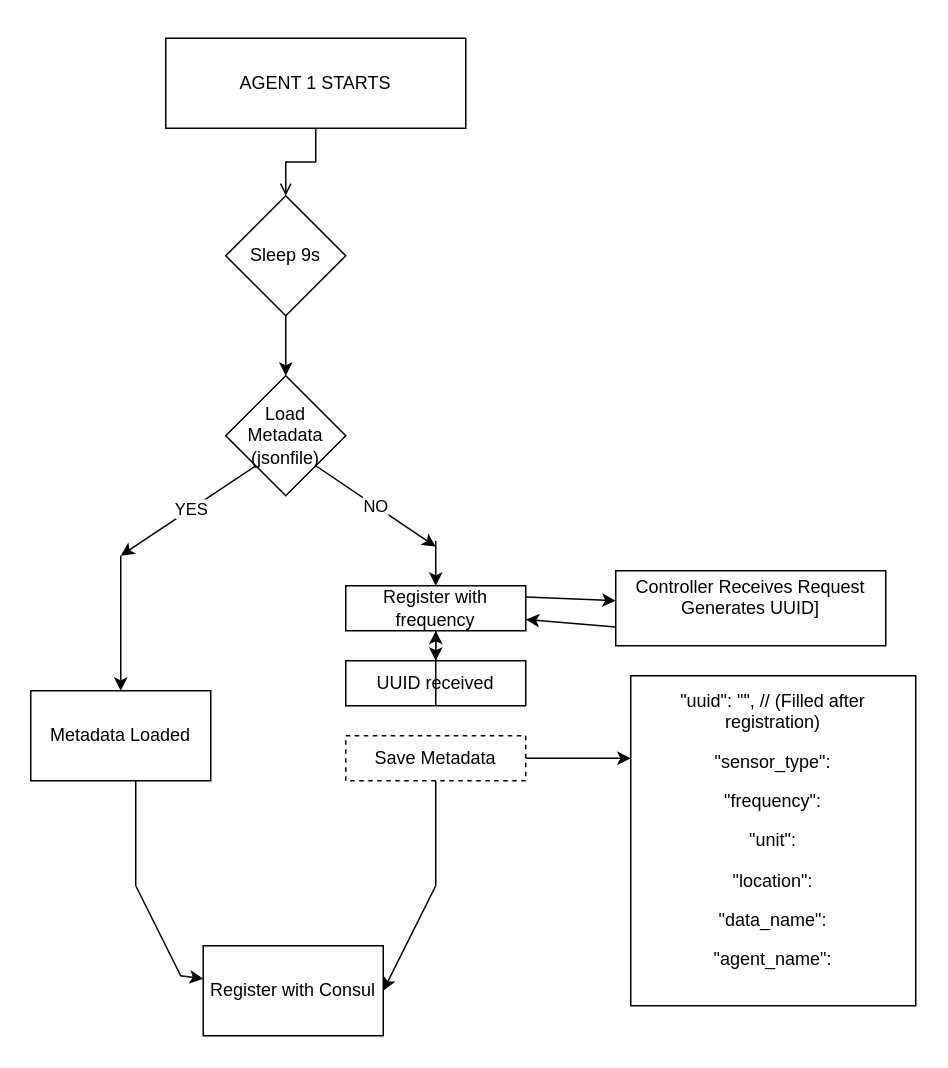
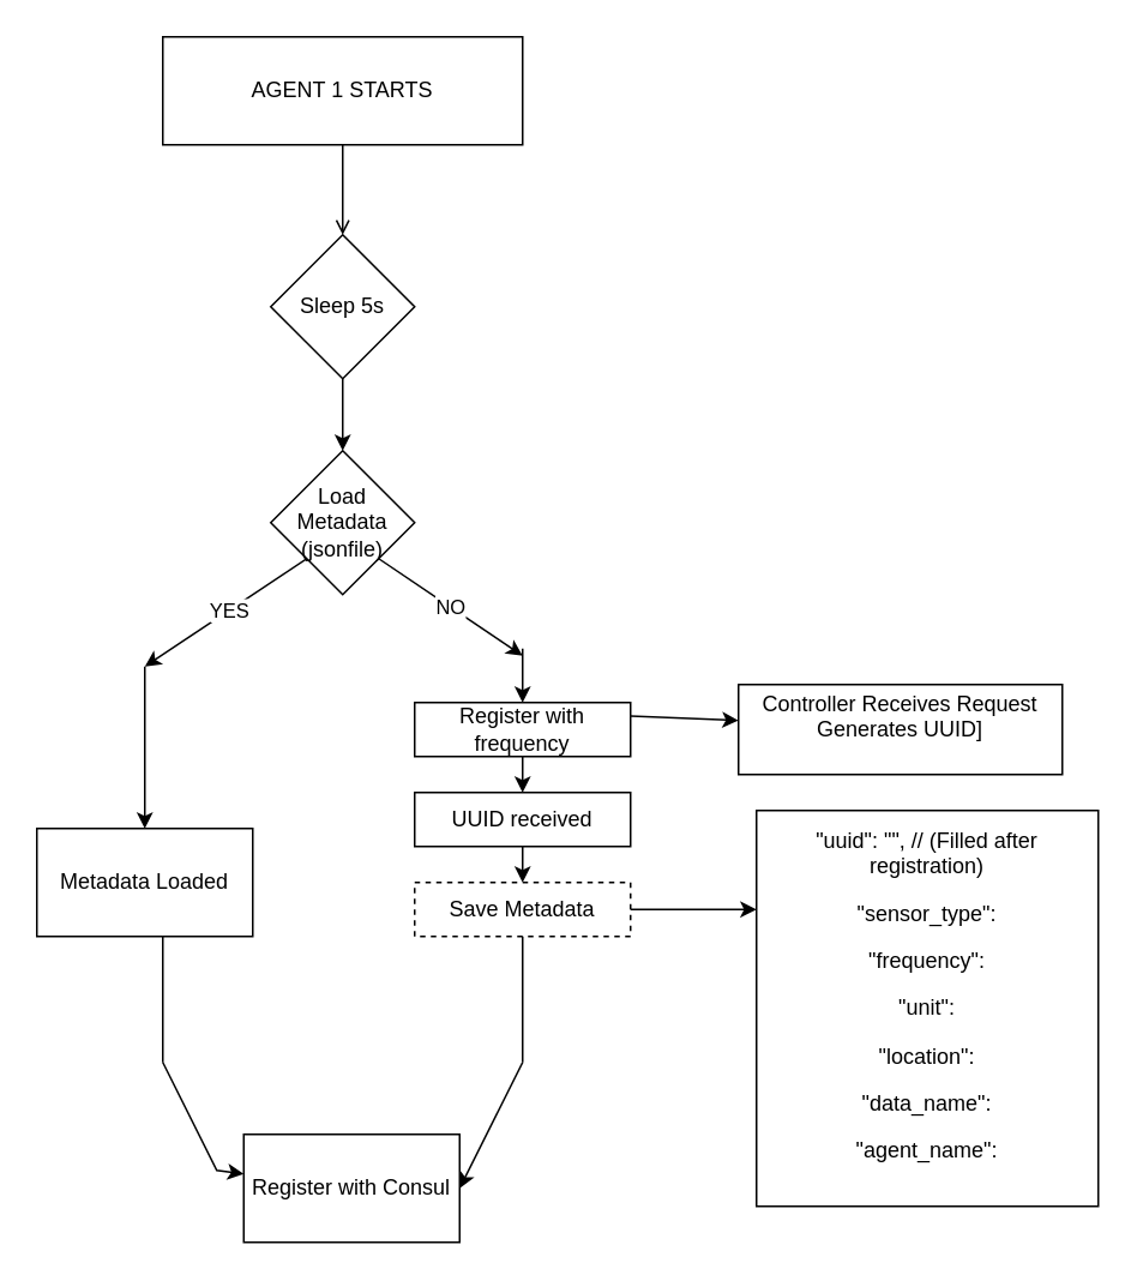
  <mxCell id="0" />
  <mxCell id="1" parent="0" />
  <mxCell id="2" style="edgeStyle=orthogonalEdgeStyle;rounded=0;orthogonalLoop=1;jettySize=auto;html=1;exitX=0.5;exitY=1;exitDx=0;exitDy=0;endArrow=open;" parent="1" source="3" target="5" edge="1"><mxGeometry relative="1" as="geometry"><mxPoint x="190" y="170" as="targetPoint" /></mxGeometry></mxCell>
- <mxCell id="3" value="AGENT 1 STARTS" style="rounded=0;whiteSpace=wrap;html=1;" parent="1" vertex="1"><mxGeometry x="110" y="25" width="200" height="60" as="geometry" /></mxCell>
+ <mxCell id="3" value="AGENT 1 STARTS" style="rounded=0;whiteSpace=wrap;html=1;" parent="1" vertex="1"><mxGeometry x="90" y="20" width="200" height="60" as="geometry" /></mxCell>
  <mxCell id="4" style="edgeStyle=orthogonalEdgeStyle;rounded=0;orthogonalLoop=1;jettySize=auto;html=1;exitX=0.5;exitY=1;exitDx=0;exitDy=0;" parent="1" source="5" edge="1"><mxGeometry relative="1" as="geometry"><mxPoint x="190" y="250" as="targetPoint" /></mxGeometry></mxCell>
- <mxCell id="5" value="Sleep 9s" style="rhombus;whiteSpace=wrap;html=1;" parent="1" vertex="1"><mxGeometry x="150" y="130" width="80" height="80" as="geometry" /></mxCell>
+ <mxCell id="5" value="Sleep 5s" style="rhombus;whiteSpace=wrap;html=1;" parent="1" vertex="1"><mxGeometry x="150" y="130" width="80" height="80" as="geometry" /></mxCell>
  <mxCell id="6" value="Load Metadata&lt;div&gt;(jsonfile)&lt;/div&gt;" style="rhombus;whiteSpace=wrap;html=1;" parent="1" vertex="1"><mxGeometry x="150" y="250" width="80" height="80" as="geometry" /></mxCell>
  <mxCell id="7" value="" style="endArrow=classic;html=1;rounded=0;" parent="1" target="8" edge="1"><mxGeometry width="50" height="50" relative="1" as="geometry"><mxPoint x="80" y="370" as="sourcePoint" /><mxPoint x="80" y="462.667" as="targetPoint" /></mxGeometry></mxCell>
  <mxCell id="8" value="Metadata Loaded" style="rounded=0;whiteSpace=wrap;html=1;" parent="1" vertex="1"><mxGeometry x="20" y="459.997" width="120" height="60" as="geometry" /></mxCell>
  <mxCell id="9" value="" style="endArrow=classic;html=1;rounded=0;exitX=0;exitY=1;exitDx=0;exitDy=0;" parent="1" source="6" edge="1"><mxGeometry relative="1" as="geometry"><mxPoint x="70" y="330" as="sourcePoint" /><mxPoint x="80" y="370" as="targetPoint" /></mxGeometry></mxCell>
  <mxCell id="10" value="YES" style="edgeLabel;html=1;align=center;verticalAlign=middle;resizable=0;points=[];" parent="9" vertex="1" connectable="0"><mxGeometry x="-0.033" y="-1" relative="1" as="geometry"><mxPoint as="offset" /></mxGeometry></mxCell>
  <mxCell id="11" value="" style="endArrow=classic;html=1;rounded=0;exitX=0.875;exitY=0.7;exitDx=0;exitDy=0;exitPerimeter=0;" parent="1" edge="1"><mxGeometry relative="1" as="geometry"><mxPoint x="210" y="310" as="sourcePoint" /><mxPoint x="290" y="364" as="targetPoint" /><Array as="points" /></mxGeometry></mxCell>
  <mxCell id="12" value="NO" style="edgeLabel;resizable=0;html=1;;align=center;verticalAlign=middle;" parent="11" connectable="0" vertex="1"><mxGeometry relative="1" as="geometry" /></mxCell>
  <mxCell id="13" value="" style="endArrow=classic;html=1;rounded=0;" parent="1" edge="1"><mxGeometry width="50" height="50" relative="1" as="geometry"><mxPoint x="290" y="360" as="sourcePoint" /><mxPoint x="290" y="390" as="targetPoint" /></mxGeometry></mxCell>
  <mxCell id="14" value="Register with frequency" style="rounded=0;whiteSpace=wrap;html=1;" parent="1" vertex="1"><mxGeometry x="230" y="390" width="120" height="30" as="geometry" /></mxCell>
  <mxCell id="15" style="edgeStyle=orthogonalEdgeStyle;rounded=0;orthogonalLoop=1;jettySize=auto;html=1;exitX=0.5;exitY=1;exitDx=0;exitDy=0;" parent="1" source="14" target="14" edge="1"><mxGeometry relative="1" as="geometry" /></mxCell>
  <mxCell id="16" value="" style="endArrow=classic;html=1;rounded=0;" parent="1" edge="1"><mxGeometry width="50" height="50" relative="1" as="geometry"><mxPoint x="290" y="420" as="sourcePoint" /><mxPoint x="290" y="440" as="targetPoint" /></mxGeometry></mxCell>
  <mxCell id="17" value="UUID received" style="rounded=0;whiteSpace=wrap;html=1;" parent="1" vertex="1"><mxGeometry x="230" y="440" width="120" height="30" as="geometry" /></mxCell>
- <mxCell id="18" value="" style="endArrow=classic;html=1;rounded=0;exitX=0.5;exitY=1;exitDx=0;exitDy=0;" parent="1" source="17" target="14" edge="1"><mxGeometry width="50" height="50" relative="1" as="geometry"><mxPoint x="150" y="450" as="sourcePoint" /><mxPoint x="290" y="500" as="targetPoint" /></mxGeometry></mxCell>
+ <mxCell id="18" value="" style="endArrow=classic;html=1;rounded=0;exitX=0.5;exitY=1;exitDx=0;exitDy=0;" parent="1" source="17" target="19" edge="1"><mxGeometry width="50" height="50" relative="1" as="geometry"><mxPoint x="150" y="450" as="sourcePoint" /><mxPoint x="290" y="500" as="targetPoint" /></mxGeometry></mxCell>
  <mxCell id="19" value="Save Metadata" style="rounded=0;whiteSpace=wrap;html=1;dashed=1;" parent="1" vertex="1"><mxGeometry x="230" y="490" width="120" height="30" as="geometry" /></mxCell>
  <mxCell id="20" value="" style="endArrow=none;html=1;rounded=0;" parent="1" edge="1"><mxGeometry width="50" height="50" relative="1" as="geometry"><mxPoint x="90" y="590" as="sourcePoint" /><mxPoint x="90" y="520" as="targetPoint" /></mxGeometry></mxCell>
  <mxCell id="21" value="" style="endArrow=classic;html=1;rounded=0;" parent="1" target="23" edge="1"><mxGeometry width="50" height="50" relative="1" as="geometry"><mxPoint x="90" y="590" as="sourcePoint" /><mxPoint x="150" y="630" as="targetPoint" /><Array as="points"><mxPoint x="120" y="650" /></Array></mxGeometry></mxCell>
  <mxCell id="22" value="" style="endArrow=none;html=1;rounded=0;entryX=0.5;entryY=1;entryDx=0;entryDy=0;" parent="1" target="19" edge="1"><mxGeometry width="50" height="50" relative="1" as="geometry"><mxPoint x="290" y="590" as="sourcePoint" /><mxPoint x="200" y="590" as="targetPoint" /></mxGeometry></mxCell>
  <mxCell id="23" value="Register with Consul" style="rounded=0;whiteSpace=wrap;html=1;" parent="1" vertex="1"><mxGeometry x="135" y="630" width="120" height="60" as="geometry" /></mxCell>
  <mxCell id="24" value="" style="endArrow=classic;html=1;rounded=0;entryX=1;entryY=0.5;entryDx=0;entryDy=0;" parent="1" edge="1"><mxGeometry width="50" height="50" relative="1" as="geometry"><mxPoint x="290" y="590" as="sourcePoint" /><mxPoint x="255" y="660" as="targetPoint" /></mxGeometry></mxCell>
  <mxCell id="25" value="&#10;&lt;p style=&quot;white-space: pre-wrap;&quot; dir=&quot;auto&quot;&gt;Controller Receives Request&lt;br&gt;Generates UUID]&lt;/p&gt;&#10;&#10;" style="rounded=0;whiteSpace=wrap;html=1;" vertex="1" parent="1"><mxGeometry x="410" y="380" width="180" height="50" as="geometry" /></mxCell>
  <mxCell id="26" value="" style="endArrow=classic;html=1;rounded=0;exitX=1;exitY=0.25;exitDx=0;exitDy=0;" edge="1" parent="1" source="14"><mxGeometry width="50" height="50" relative="1" as="geometry"><mxPoint x="420" y="340" as="sourcePoint" /><mxPoint x="410" y="400" as="targetPoint" /><Array as="points" /></mxGeometry></mxCell>
- <mxCell id="27" value="" style="endArrow=classic;html=1;rounded=0;exitX=0;exitY=0.75;exitDx=0;exitDy=0;entryX=1;entryY=0.75;entryDx=0;entryDy=0;" edge="1" parent="1" source="25" target="14"><mxGeometry width="50" height="50" relative="1" as="geometry"><mxPoint x="200" y="450" as="sourcePoint" /><mxPoint x="360" y="410" as="targetPoint" /></mxGeometry></mxCell>
  <mxCell id="28" value="" style="endArrow=classic;html=1;rounded=0;exitX=1;exitY=0.5;exitDx=0;exitDy=0;entryX=0;entryY=0.25;entryDx=0;entryDy=0;" edge="1" parent="1" source="19" target="29"><mxGeometry width="50" height="50" relative="1" as="geometry"><mxPoint x="260" y="450" as="sourcePoint" /><mxPoint x="419" y="523" as="targetPoint" /></mxGeometry></mxCell>
  <mxCell id="29" value="&#10;&lt;p data-pm-slice=&quot;1 1 []&quot;&gt;&quot;uuid&quot;: &quot;&quot;,  // (Filled after registration)&#10;&lt;/p&gt;&lt;p&gt;  &quot;sensor_type&quot;:  &lt;/p&gt;&lt;p&gt;  &quot;frequency&quot;: &#10;&lt;/p&gt;&lt;p&gt;  &quot;unit&quot;: &lt;/p&gt;&lt;p&gt;  &quot;location&quot;:  &lt;/p&gt;&lt;p&gt;  &quot;data_name&quot;: &#10;&lt;/p&gt;&lt;p&gt;  &quot;agent_name&quot;: &lt;/p&gt;&#10;&#10;" style="rounded=0;whiteSpace=wrap;html=1;" vertex="1" parent="1"><mxGeometry x="420" y="450" width="190" height="220" as="geometry" /></mxCell>
